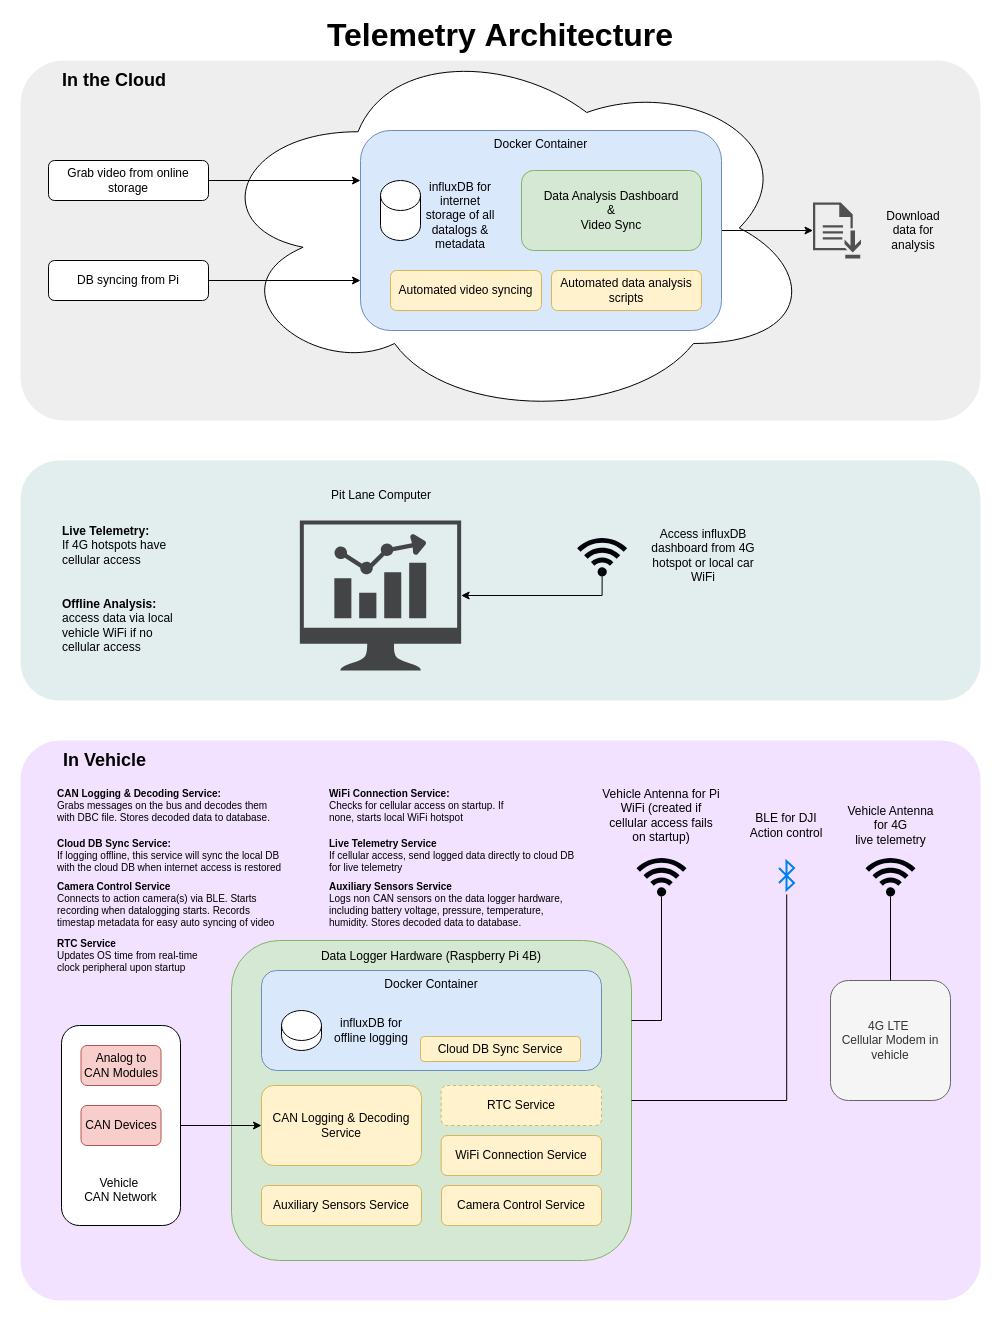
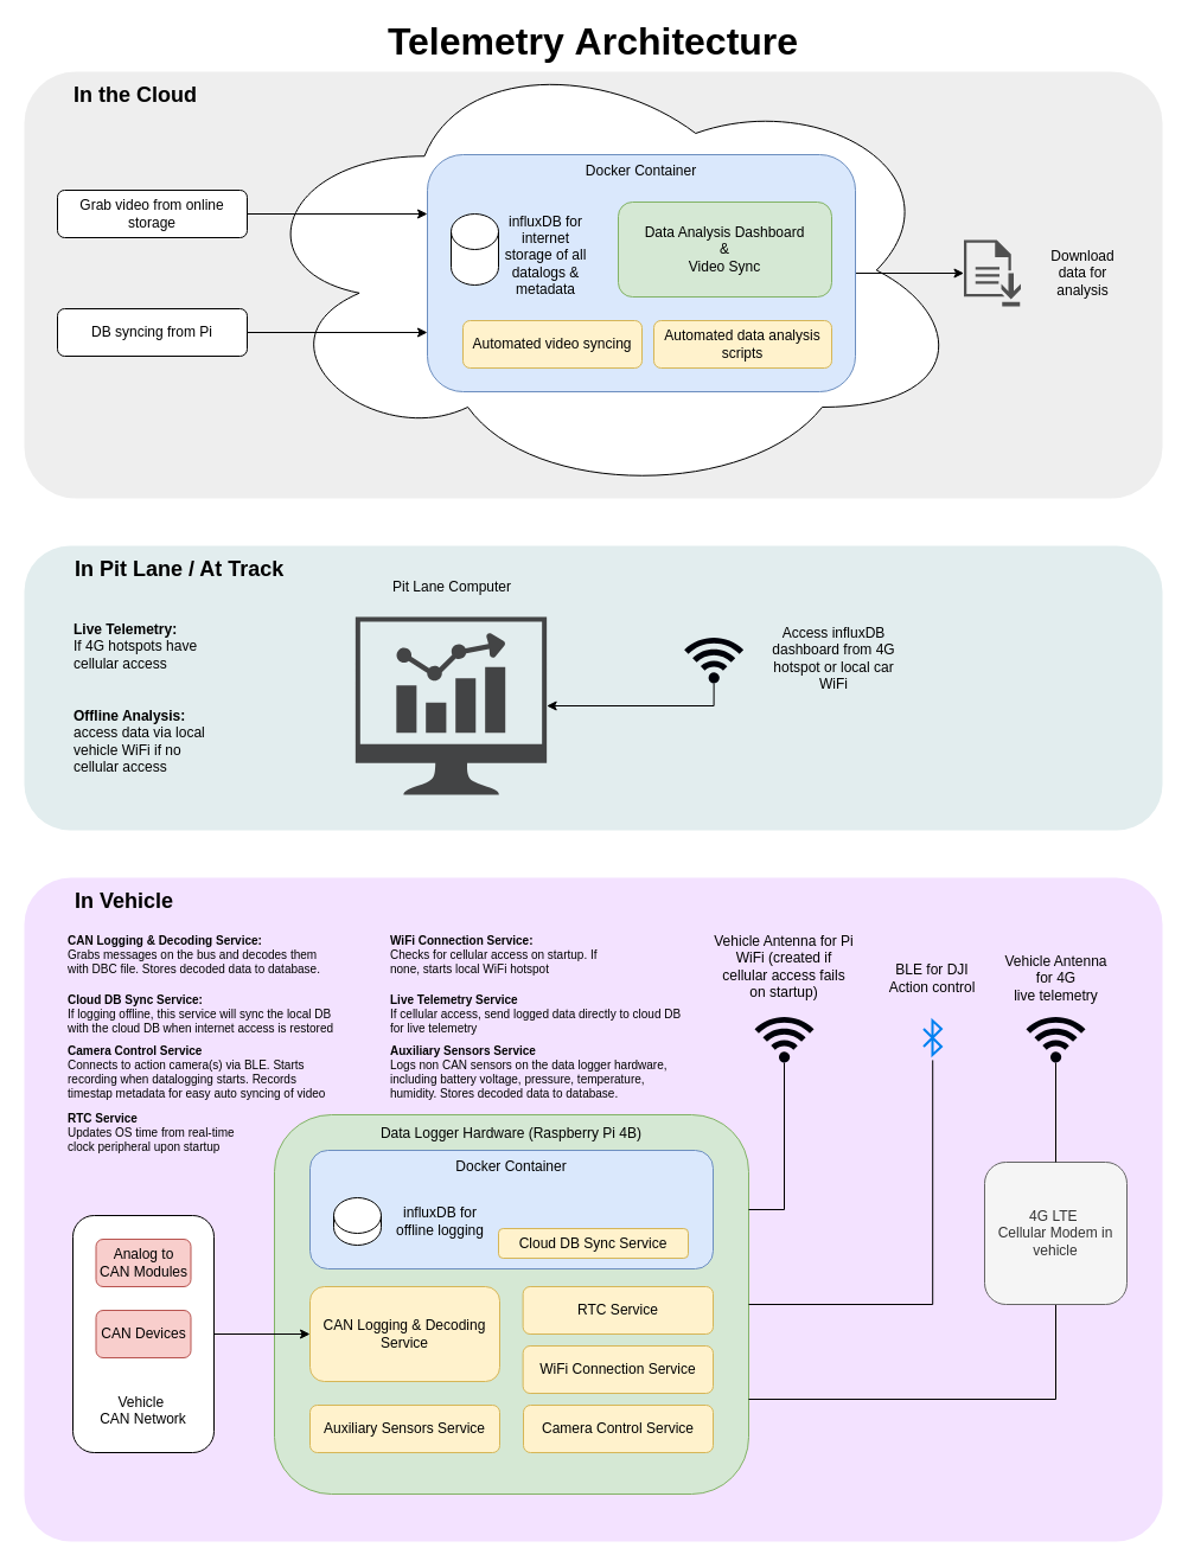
  <mxCell id="0" />
  <mxCell id="1" parent="0" />
  <mxCell id="2" value="" style="rounded=1;whiteSpace=wrap;html=1;fillColor=#F3E2FF;strokeColor=none;miterlimit=4;arcSize=7;" parent="1" vertex="1"><mxGeometry x="20" y="740" width="960" height="560" as="geometry" /></mxCell>
  <mxCell id="3" value="" style="rounded=1;whiteSpace=wrap;html=1;fillColor=#E2EDEE;strokeColor=none;arcSize=16;" parent="1" vertex="1"><mxGeometry x="20" width="960" height="240" as="geometry" y="460" /></mxCell>
  <mxCell id="4" value="" style="rounded=1;whiteSpace=wrap;html=1;fillColor=#eeeeee;strokeColor=none;arcSize=12;" parent="1" vertex="1"><mxGeometry x="20" y="60" width="960" height="360" as="geometry" /></mxCell>
  <mxCell id="5" value="&lt;div&gt;Data Logger Hardware (Raspberry Pi 4B)&lt;/div&gt;&lt;div&gt;&lt;br&gt;&lt;/div&gt;&lt;div&gt;&lt;br&gt;&lt;/div&gt;&lt;div&gt;&lt;br&gt;&lt;/div&gt;&lt;div&gt;&lt;br&gt;&lt;/div&gt;&lt;div&gt;&lt;br&gt;&lt;/div&gt;&lt;div&gt;&lt;br&gt;&lt;/div&gt;&lt;div&gt;&lt;br&gt;&lt;/div&gt;&lt;div&gt;&lt;br&gt;&lt;/div&gt;&lt;div&gt;&lt;br&gt;&lt;/div&gt;&lt;div&gt;&lt;br&gt;&lt;/div&gt;&lt;div&gt;&lt;br&gt;&lt;/div&gt;&lt;div&gt;&lt;br&gt;&lt;/div&gt;&lt;div&gt;&lt;br&gt;&lt;/div&gt;&lt;div&gt;&lt;br&gt;&lt;/div&gt;&lt;div&gt;&lt;br&gt;&lt;/div&gt;&lt;div&gt;&lt;br&gt;&lt;/div&gt;&lt;div&gt;&lt;br&gt;&lt;/div&gt;&lt;div&gt;&lt;br&gt;&lt;/div&gt;&lt;div&gt;&lt;br&gt;&lt;/div&gt;&lt;div&gt;&lt;br&gt;&lt;/div&gt;" style="rounded=1;whiteSpace=wrap;html=1;fillColor=#d5e8d4;strokeColor=#82b366;" parent="1" vertex="1"><mxGeometry x="231" y="940" width="400" height="320" as="geometry" /></mxCell>
  <mxCell id="6" style="edgeStyle=orthogonalEdgeStyle;rounded=0;orthogonalLoop=1;jettySize=auto;html=1;exitX=1;exitY=0.5;exitDx=0;exitDy=0;" parent="1" source="7" target="12" edge="1"><mxGeometry relative="1" as="geometry" /></mxCell>
  <mxCell id="7" value="&lt;div&gt;&lt;br&gt;&lt;/div&gt;&lt;div&gt;&lt;br&gt;&lt;/div&gt;&lt;div&gt;&lt;br&gt;&lt;/div&gt;&lt;div&gt;&lt;br&gt;&lt;/div&gt;&lt;div&gt;&lt;br&gt;&lt;/div&gt;&lt;div&gt;&lt;br&gt;&lt;/div&gt;&lt;div&gt;&lt;br&gt;&lt;/div&gt;&lt;div&gt;&lt;br&gt;&lt;/div&gt;&lt;div&gt;&lt;br&gt;&lt;/div&gt;Vehicle&amp;nbsp;&lt;div&gt;CAN Network&lt;/div&gt;" style="rounded=1;whiteSpace=wrap;html=1;" parent="1" vertex="1"><mxGeometry x="61" y="1025" width="119" height="200" as="geometry" /></mxCell>
  <mxCell id="8" value="Docker Container&lt;div&gt;&lt;br&gt;&lt;/div&gt;&lt;div&gt;&lt;br&gt;&lt;/div&gt;&lt;div&gt;&lt;br&gt;&lt;/div&gt;&lt;div&gt;&lt;br&gt;&lt;/div&gt;&lt;div&gt;&lt;br&gt;&lt;/div&gt;" style="rounded=1;whiteSpace=wrap;html=1;fillColor=#dae8fc;strokeColor=#6c8ebf;" parent="1" vertex="1"><mxGeometry x="261" y="970" width="340" height="100" as="geometry" /></mxCell>
  <mxCell id="9" value="" style="shape=cylinder3;whiteSpace=wrap;html=1;boundedLbl=1;backgroundOutline=1;size=15;" parent="1" vertex="1"><mxGeometry x="281" y="1010" width="40" height="40" as="geometry" /></mxCell>
  <mxCell id="10" value="influxDB for&lt;div&gt;offline logging&lt;/div&gt;" style="text;html=1;align=center;verticalAlign=middle;whiteSpace=wrap;rounded=0;" parent="1" vertex="1"><mxGeometry x="331" y="1015" width="80" height="30" as="geometry" /></mxCell>
  <mxCell id="11" value="" style="sketch=0;aspect=fixed;pointerEvents=1;shadow=0;dashed=0;html=1;strokeColor=none;labelPosition=center;verticalLabelPosition=bottom;verticalAlign=top;align=center;fillColor=#00020A;shape=mxgraph.mscae.enterprise.wireless_connection;rotation=-90;" parent="1" vertex="1"><mxGeometry x="869" y="850" width="42" height="50" as="geometry" /></mxCell>
  <mxCell id="12" value="CAN Logging &amp;amp; Decoding Service" style="rounded=1;whiteSpace=wrap;html=1;fillColor=#fff2cc;strokeColor=#d6b656;" parent="1" vertex="1"><mxGeometry x="261" y="1085" width="160" height="80" as="geometry" /></mxCell>
+ <mxCell id="13" style="edgeStyle=orthogonalEdgeStyle;rounded=0;orthogonalLoop=1;jettySize=auto;html=1;exitX=0.5;exitY=1;exitDx=0;exitDy=0;entryX=1;entryY=0.75;entryDx=0;entryDy=0;endArrow=none;endFill=0;" parent="1" source="14" target="5" edge="1"><mxGeometry relative="1" as="geometry" /></mxCell>
  <mxCell id="14" value="4G LTE&amp;nbsp;&lt;br&gt;Cellular Modem in vehicle" style="rounded=1;whiteSpace=wrap;html=1;fillColor=#f5f5f5;fontColor=#333333;strokeColor=#666666;" parent="1" vertex="1"><mxGeometry x="830" y="980" width="120" height="120" as="geometry" /></mxCell>
  <mxCell id="15" style="edgeStyle=orthogonalEdgeStyle;rounded=0;orthogonalLoop=1;jettySize=auto;html=1;exitX=0.5;exitY=0;exitDx=0;exitDy=0;entryX=0;entryY=0.5;entryDx=0;entryDy=0;entryPerimeter=0;endArrow=none;endFill=0;" parent="1" source="14" target="11" edge="1"><mxGeometry relative="1" as="geometry" /></mxCell>
  <mxCell id="16" value="Vehicle Antenna&lt;div&gt;for&amp;nbsp;&lt;span style=&quot;background-color: transparent; color: light-dark(rgb(0, 0, 0), rgb(255, 255, 255));&quot;&gt;4G&lt;/span&gt;&lt;/div&gt;&lt;div&gt;live telemetry&lt;/div&gt;" style="text;html=1;align=center;verticalAlign=middle;whiteSpace=wrap;rounded=0;" parent="1" vertex="1"><mxGeometry x="837.5" y="810" width="105" height="30" as="geometry" /></mxCell>
  <mxCell id="17" style="edgeStyle=orthogonalEdgeStyle;rounded=0;orthogonalLoop=1;jettySize=auto;html=1;exitX=0;exitY=0.5;exitDx=0;exitDy=0;exitPerimeter=0;endArrow=none;endFill=0;entryX=1;entryY=0.25;entryDx=0;entryDy=0;" parent="1" source="18" target="5" edge="1"><mxGeometry relative="1" as="geometry"><mxPoint x="711" y="970" as="targetPoint" /><Array as="points"><mxPoint x="661" y="1020" /></Array></mxGeometry></mxCell>
  <mxCell id="18" value="" style="sketch=0;aspect=fixed;pointerEvents=1;shadow=0;dashed=0;html=1;strokeColor=none;labelPosition=center;verticalLabelPosition=bottom;verticalAlign=top;align=center;fillColor=#00020A;shape=mxgraph.mscae.enterprise.wireless_connection;rotation=-90;" parent="1" vertex="1"><mxGeometry x="640" y="850" width="42" height="50" as="geometry" /></mxCell>
  <mxCell id="19" value="Vehicle Antenna for Pi WiFi (created if cellular access fails on startup)" style="text;html=1;align=center;verticalAlign=middle;whiteSpace=wrap;rounded=0;" parent="1" vertex="1"><mxGeometry x="601" y="800" width="120" height="30" as="geometry" /></mxCell>
  <mxCell id="20" value="Cloud DB Sync Service" style="rounded=1;whiteSpace=wrap;html=1;fillColor=#fff2cc;strokeColor=#d6b656;" parent="1" vertex="1"><mxGeometry x="420" y="1036" width="160" height="25" as="geometry" /></mxCell>
  <mxCell id="21" value="" style="ellipse;shape=cloud;whiteSpace=wrap;html=1;" parent="1" vertex="1"><mxGeometry x="205" y="35" width="610" height="385" as="geometry" /></mxCell>
  <mxCell id="22" style="edgeStyle=orthogonalEdgeStyle;rounded=0;orthogonalLoop=1;jettySize=auto;html=1;exitX=1;exitY=0.5;exitDx=0;exitDy=0;" parent="1" source="23" target="36" edge="1"><mxGeometry relative="1" as="geometry"><mxPoint x="855" y="209.538" as="targetPoint" /></mxGeometry></mxCell>
  <mxCell id="23" value="Docker Container&lt;div&gt;&lt;br&gt;&lt;/div&gt;&lt;div&gt;&lt;br&gt;&lt;/div&gt;&lt;div&gt;&lt;br&gt;&lt;/div&gt;&lt;div&gt;&lt;br&gt;&lt;/div&gt;&lt;div&gt;&lt;br&gt;&lt;/div&gt;&lt;div&gt;&lt;br&gt;&lt;/div&gt;&lt;div&gt;&lt;br&gt;&lt;/div&gt;&lt;div&gt;&lt;br&gt;&lt;/div&gt;&lt;div&gt;&lt;br&gt;&lt;/div&gt;&lt;div&gt;&lt;br&gt;&lt;/div&gt;&lt;div&gt;&lt;br&gt;&lt;/div&gt;&lt;div&gt;&lt;br&gt;&lt;/div&gt;" style="rounded=1;whiteSpace=wrap;html=1;fillColor=#dae8fc;strokeColor=#6c8ebf;" parent="1" vertex="1"><mxGeometry x="360" y="130" width="361" height="200" as="geometry" /></mxCell>
  <mxCell id="24" value="" style="shape=cylinder3;whiteSpace=wrap;html=1;boundedLbl=1;backgroundOutline=1;size=15;" parent="1" vertex="1"><mxGeometry x="380" y="180" width="40" height="60" as="geometry" /></mxCell>
  <mxCell id="25" value="influxDB for&lt;div&gt;internet storage of all datalogs &amp;amp; metadata&lt;/div&gt;" style="text;html=1;align=center;verticalAlign=middle;whiteSpace=wrap;rounded=0;" parent="1" vertex="1"><mxGeometry x="420" y="200" width="80" height="30" as="geometry" /></mxCell>
  <mxCell id="26" value="Automated data analysis scripts" style="rounded=1;whiteSpace=wrap;html=1;fillColor=#fff2cc;strokeColor=#d6b656;" parent="1" vertex="1"><mxGeometry x="551" y="270" width="150" height="40" as="geometry" /></mxCell>
  <mxCell id="27" value="Automated video syncing" style="rounded=1;whiteSpace=wrap;html=1;fillColor=#fff2cc;strokeColor=#d6b656;" parent="1" vertex="1"><mxGeometry x="390" y="270" width="151" height="40" as="geometry" /></mxCell>
  <mxCell id="28" style="edgeStyle=orthogonalEdgeStyle;rounded=0;orthogonalLoop=1;jettySize=auto;html=1;exitX=1;exitY=0.5;exitDx=0;exitDy=0;entryX=0;entryY=0.25;entryDx=0;entryDy=0;" parent="1" source="29" target="23" edge="1"><mxGeometry relative="1" as="geometry" /></mxCell>
  <mxCell id="29" value="Grab video from online storage" style="rounded=1;whiteSpace=wrap;html=1;" parent="1" vertex="1"><mxGeometry x="48" y="160" width="160" height="40" as="geometry" /></mxCell>
  <mxCell id="30" style="edgeStyle=orthogonalEdgeStyle;rounded=0;orthogonalLoop=1;jettySize=auto;html=1;exitX=1;exitY=0.5;exitDx=0;exitDy=0;entryX=0;entryY=0.75;entryDx=0;entryDy=0;" parent="1" source="31" target="23" edge="1"><mxGeometry relative="1" as="geometry" /></mxCell>
  <mxCell id="31" value="DB syncing from Pi" style="rounded=1;whiteSpace=wrap;html=1;" parent="1" vertex="1"><mxGeometry x="48" y="260" width="160" height="40" as="geometry" /></mxCell>
  <mxCell id="32" value="" style="html=1;verticalLabelPosition=bottom;align=center;labelBackgroundColor=#ffffff;verticalAlign=top;strokeWidth=2;strokeColor=#0080F0;shadow=0;dashed=0;shape=mxgraph.ios7.icons.bluetooth;pointerEvents=1" parent="1" vertex="1"><mxGeometry x="778.5" y="860.6" width="15" height="28.8" as="geometry" /></mxCell>
  <mxCell id="33" style="edgeStyle=orthogonalEdgeStyle;rounded=0;orthogonalLoop=1;jettySize=auto;html=1;exitX=1;exitY=0.5;exitDx=0;exitDy=0;entryX=0.514;entryY=1.158;entryDx=0;entryDy=0;entryPerimeter=0;endArrow=none;endFill=0;" parent="1" source="5" target="32" edge="1"><mxGeometry relative="1" as="geometry"><mxPoint x="601" y="1100" as="sourcePoint" /><mxPoint x="841" y="930" as="targetPoint" /></mxGeometry></mxCell>
  <mxCell id="34" value="BLE for DJI Action control" style="text;html=1;align=center;verticalAlign=middle;whiteSpace=wrap;rounded=0;" parent="1" vertex="1"><mxGeometry x="741" y="810" width="90" height="30" as="geometry" /></mxCell>
  <mxCell id="35" value="Camera Control Service" style="rounded=1;whiteSpace=wrap;html=1;fillColor=#fff2cc;strokeColor=#d6b656;" parent="1" vertex="1"><mxGeometry x="441" y="1185" width="160" height="40" as="geometry" /></mxCell>
  <mxCell id="36" value="" style="sketch=0;pointerEvents=1;shadow=0;dashed=0;html=1;strokeColor=none;fillColor=#505050;labelPosition=center;verticalLabelPosition=bottom;verticalAlign=top;outlineConnect=0;align=center;shape=mxgraph.office.concepts.download;" parent="1" vertex="1"><mxGeometry x="812.5" y="201.998" width="48" height="56" as="geometry" /></mxCell>
  <mxCell id="37" value="Download&lt;div&gt;data for analysis&lt;/div&gt;" style="text;html=1;align=center;verticalAlign=middle;whiteSpace=wrap;rounded=0;" parent="1" vertex="1"><mxGeometry x="882.5" y="215" width="60" height="30" as="geometry" /></mxCell>
  <mxCell id="38" style="edgeStyle=orthogonalEdgeStyle;rounded=0;orthogonalLoop=1;jettySize=auto;html=1;exitX=0;exitY=0.5;exitDx=0;exitDy=0;exitPerimeter=0;" parent="1" source="39" target="42" edge="1"><mxGeometry relative="1" as="geometry"><mxPoint x="460.64" y="620" as="targetPoint" /><Array as="points"><mxPoint x="602" y="595" /></Array></mxGeometry></mxCell>
  <mxCell id="39" value="" style="sketch=0;aspect=fixed;pointerEvents=1;shadow=0;dashed=0;html=1;strokeColor=none;labelPosition=center;verticalLabelPosition=bottom;verticalAlign=top;align=center;fillColor=#00020A;shape=mxgraph.mscae.enterprise.wireless_connection;rotation=-90;" parent="1" vertex="1"><mxGeometry x="580.64" y="530" width="42" height="50" as="geometry" /></mxCell>
  <mxCell id="40" value="WiFi Connection Service" style="rounded=1;whiteSpace=wrap;html=1;fillColor=#fff2cc;strokeColor=#d6b656;" parent="1" vertex="1"><mxGeometry x="440.64" y="1135" width="160.36" height="40" as="geometry" /></mxCell>
  <mxCell id="41" value="Access influxDB dashboard from 4G hotspot or local car WiFi" style="text;html=1;align=center;verticalAlign=middle;whiteSpace=wrap;rounded=0;" parent="1" vertex="1"><mxGeometry x="642.64" y="540" width="120" height="30" as="geometry" /></mxCell>
  <mxCell id="42" value="" style="sketch=0;pointerEvents=1;shadow=0;dashed=0;html=1;strokeColor=none;fillColor=#434445;aspect=fixed;labelPosition=center;verticalLabelPosition=bottom;verticalAlign=top;align=center;outlineConnect=0;shape=mxgraph.vvd.nsx_dashboard;" parent="1" vertex="1"><mxGeometry x="299.35" y="520" width="161.29" height="150" as="geometry" /></mxCell>
  <mxCell id="43" value="Pit Lane Computer" style="text;html=1;align=center;verticalAlign=middle;whiteSpace=wrap;rounded=0;" parent="1" vertex="1"><mxGeometry x="320.64" y="480" width="120" height="30" as="geometry" /></mxCell>
  <mxCell id="44" value="Telemetry&amp;nbsp;&lt;span style=&quot;background-color: transparent; color: light-dark(rgb(0, 0, 0), rgb(255, 255, 255));&quot;&gt;Architecture&lt;/span&gt;" style="text;html=1;align=center;verticalAlign=middle;whiteSpace=wrap;rounded=0;fontSize=32;fontStyle=1" parent="1" vertex="1"><mxGeometry x="299" y="20" width="402" height="30" as="geometry" /></mxCell>
  <mxCell id="45" value="In the Cloud" style="text;html=1;align=left;verticalAlign=middle;whiteSpace=wrap;rounded=0;fontStyle=1;fontSize=18;" parent="1" vertex="1"><mxGeometry x="60" y="60" width="120" height="40" as="geometry" /></mxCell>
+ <mxCell id="46" value="In Pit Lane / At Track" style="text;html=1;align=left;verticalAlign=middle;whiteSpace=wrap;rounded=0;fontStyle=1;fontSize=18;" parent="1" vertex="1"><mxGeometry x="61" width="200" height="40" as="geometry" y="460" /></mxCell>
  <mxCell id="47" value="In Vehicle" style="text;html=1;align=left;verticalAlign=middle;whiteSpace=wrap;rounded=0;fontStyle=1;fontSize=18;" parent="1" vertex="1"><mxGeometry x="61" y="740" width="200" height="40" as="geometry" /></mxCell>
  <mxCell id="48" value="CAN Devices" style="rounded=1;whiteSpace=wrap;html=1;fillColor=#f8cecc;strokeColor=#b85450;" parent="1" vertex="1"><mxGeometry x="80.5" y="1105" width="80" height="40" as="geometry" /></mxCell>
  <mxCell id="49" value="Analog to CAN Modules" style="rounded=1;whiteSpace=wrap;html=1;fillColor=#f8cecc;strokeColor=#b85450;" parent="1" vertex="1"><mxGeometry x="80.5" y="1045" width="80" height="40" as="geometry" /></mxCell>
  <mxCell id="50" value="&lt;b&gt;Live Telemetry:&lt;/b&gt;&amp;nbsp;&lt;div&gt;If 4G hotspots have cellular access&lt;/div&gt;" style="text;html=1;align=left;verticalAlign=middle;whiteSpace=wrap;rounded=0;" parent="1" vertex="1"><mxGeometry x="60" y="530" width="120" height="30" as="geometry" /></mxCell>
  <mxCell id="51" value="&lt;b&gt;Offline Analysis: &lt;/b&gt;access data via local vehicle WiFi if no cellular access" style="text;html=1;align=left;verticalAlign=middle;whiteSpace=wrap;rounded=0;" parent="1" vertex="1"><mxGeometry x="60" y="610" width="120" height="30" as="geometry" /></mxCell>
  <mxCell id="52" value="&lt;b&gt;Cloud DB Sync Service:&lt;/b&gt;&lt;br&gt;If logging offline, this service will sync the local DB with the cloud DB when internet access is restored" style="text;html=1;align=left;verticalAlign=middle;whiteSpace=wrap;rounded=0;fontSize=10;" parent="1" vertex="1"><mxGeometry x="55" y="840" width="226" height="30" as="geometry" /></mxCell>
  <mxCell id="53" value="&lt;b&gt;WiFi Connection Service:&lt;/b&gt;&lt;br&gt;Checks for cellular access on startup. If none, starts local WiFi hotspot" style="text;html=1;align=left;verticalAlign=middle;whiteSpace=wrap;rounded=0;fontSize=10;" parent="1" vertex="1"><mxGeometry x="327" y="790" width="194" height="30" as="geometry" /></mxCell>
  <mxCell id="54" value="&lt;b&gt;Camera Control Service&lt;/b&gt;&lt;br&gt;Connects to action camera(s) via BLE. Starts recording when datalogging starts. Records timestap metadata for easy auto syncing of video" style="text;html=1;align=left;verticalAlign=middle;whiteSpace=wrap;rounded=0;fontSize=10;" parent="1" vertex="1"><mxGeometry x="55" y="889.4" width="226" height="30" as="geometry" /></mxCell>
  <mxCell id="55" value="&lt;b&gt;Live Telemetry Service&lt;/b&gt;&lt;br&gt;If cellular access, send logged data directly to cloud DB for live telemetry" style="text;html=1;align=left;verticalAlign=middle;whiteSpace=wrap;rounded=0;fontSize=10;" parent="1" vertex="1"><mxGeometry x="327" y="840" width="254" height="30" as="geometry" /></mxCell>
  <mxCell id="56" value="&lt;b&gt;CAN Logging &amp;amp; Decoding Service:&lt;/b&gt;&lt;br&gt;Grabs messages on the bus and decodes them with DBC file. Stores decoded data to database." style="text;html=1;align=left;verticalAlign=middle;whiteSpace=wrap;rounded=0;fontSize=10;" parent="1" vertex="1"><mxGeometry x="55" y="790" width="226" height="30" as="geometry" /></mxCell>
  <mxCell id="57" value="Auxiliary Sensors Service" style="rounded=1;whiteSpace=wrap;html=1;fillColor=#fff2cc;strokeColor=#d6b656;" parent="1" vertex="1"><mxGeometry x="261" y="1185" width="160" height="40" as="geometry" /></mxCell>
  <mxCell id="58" value="&lt;b&gt;Auxiliary Sensors Service&lt;/b&gt;&lt;br&gt;Logs non CAN sensors on the data logger hardware, including battery voltage, pressure, temperature, humidity. Stores decoded data to database." style="text;html=1;align=left;verticalAlign=middle;whiteSpace=wrap;rounded=0;fontSize=10;" parent="1" vertex="1"><mxGeometry x="327" y="889.4" width="254" height="30" as="geometry" /></mxCell>
- <mxCell id="59" value="RTC Service" style="rounded=1;whiteSpace=wrap;html=1;fillColor=#fff2cc;strokeColor=#d6b656;dashed=1;" parent="1" vertex="1"><mxGeometry x="440.64" y="1085" width="160.36" height="40" as="geometry" /></mxCell>
+ <mxCell id="59" value="RTC Service" style="rounded=1;whiteSpace=wrap;html=1;fillColor=#fff2cc;strokeColor=#d6b656;" parent="1" vertex="1"><mxGeometry x="440.64" y="1085" width="160.36" height="40" as="geometry" /></mxCell>
  <mxCell id="60" value="&lt;b&gt;RTC Service&lt;/b&gt;&lt;br&gt;Updates OS time from real-time clock peripheral upon startup" style="text;html=1;align=left;verticalAlign=middle;whiteSpace=wrap;rounded=0;fontSize=10;" parent="1" vertex="1"><mxGeometry x="55" y="940" width="146" height="30" as="geometry" /></mxCell>
  <mxCell id="61" value="Data Analysis Dashboard&lt;br&gt;&amp;amp;&lt;br&gt;Video Sync" style="rounded=1;whiteSpace=wrap;html=1;fillColor=#d5e8d4;strokeColor=#82b366;" vertex="1" parent="1"><mxGeometry x="521" y="170" width="180" height="80" as="geometry" /></mxCell>
